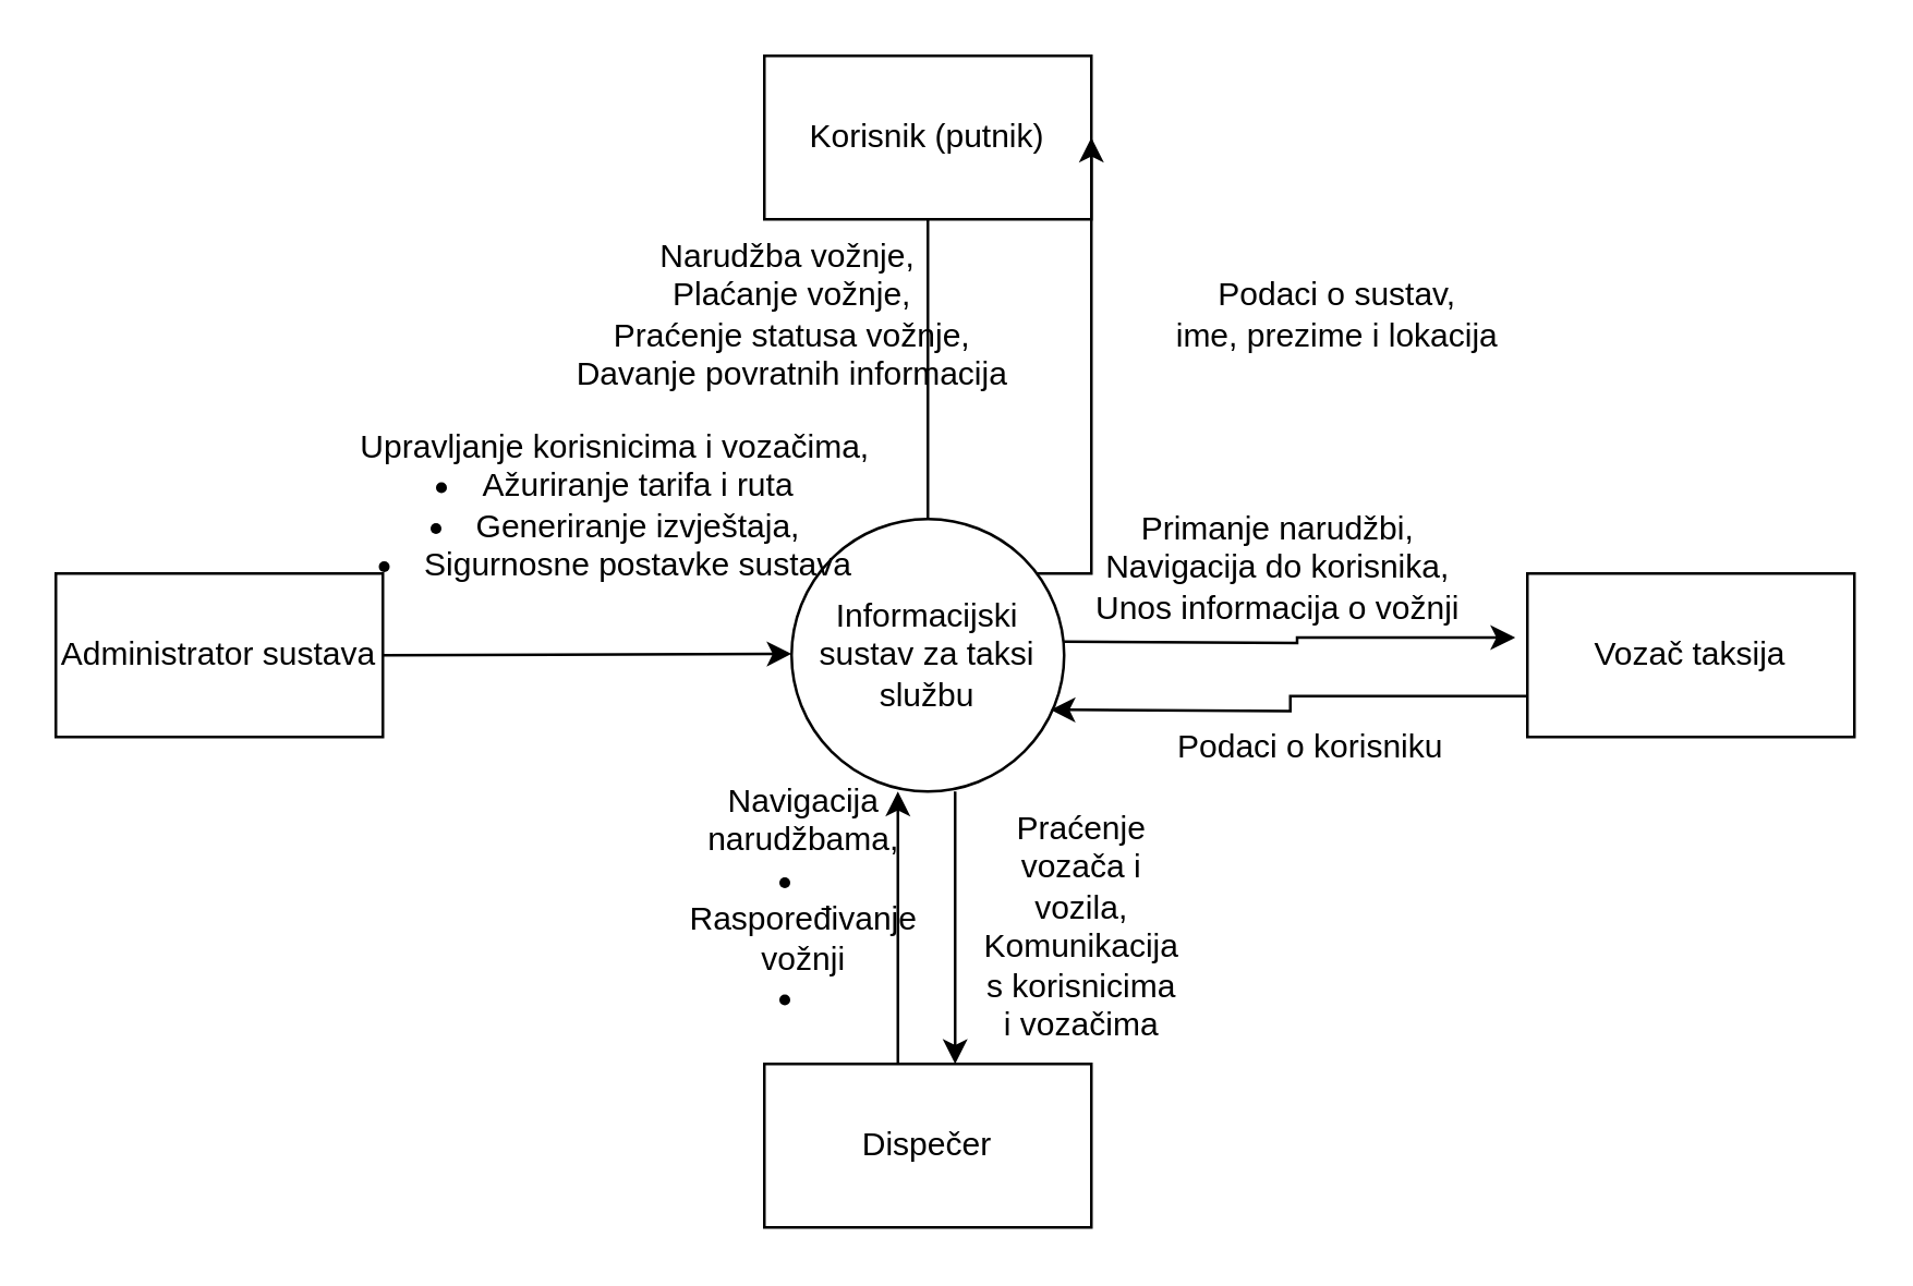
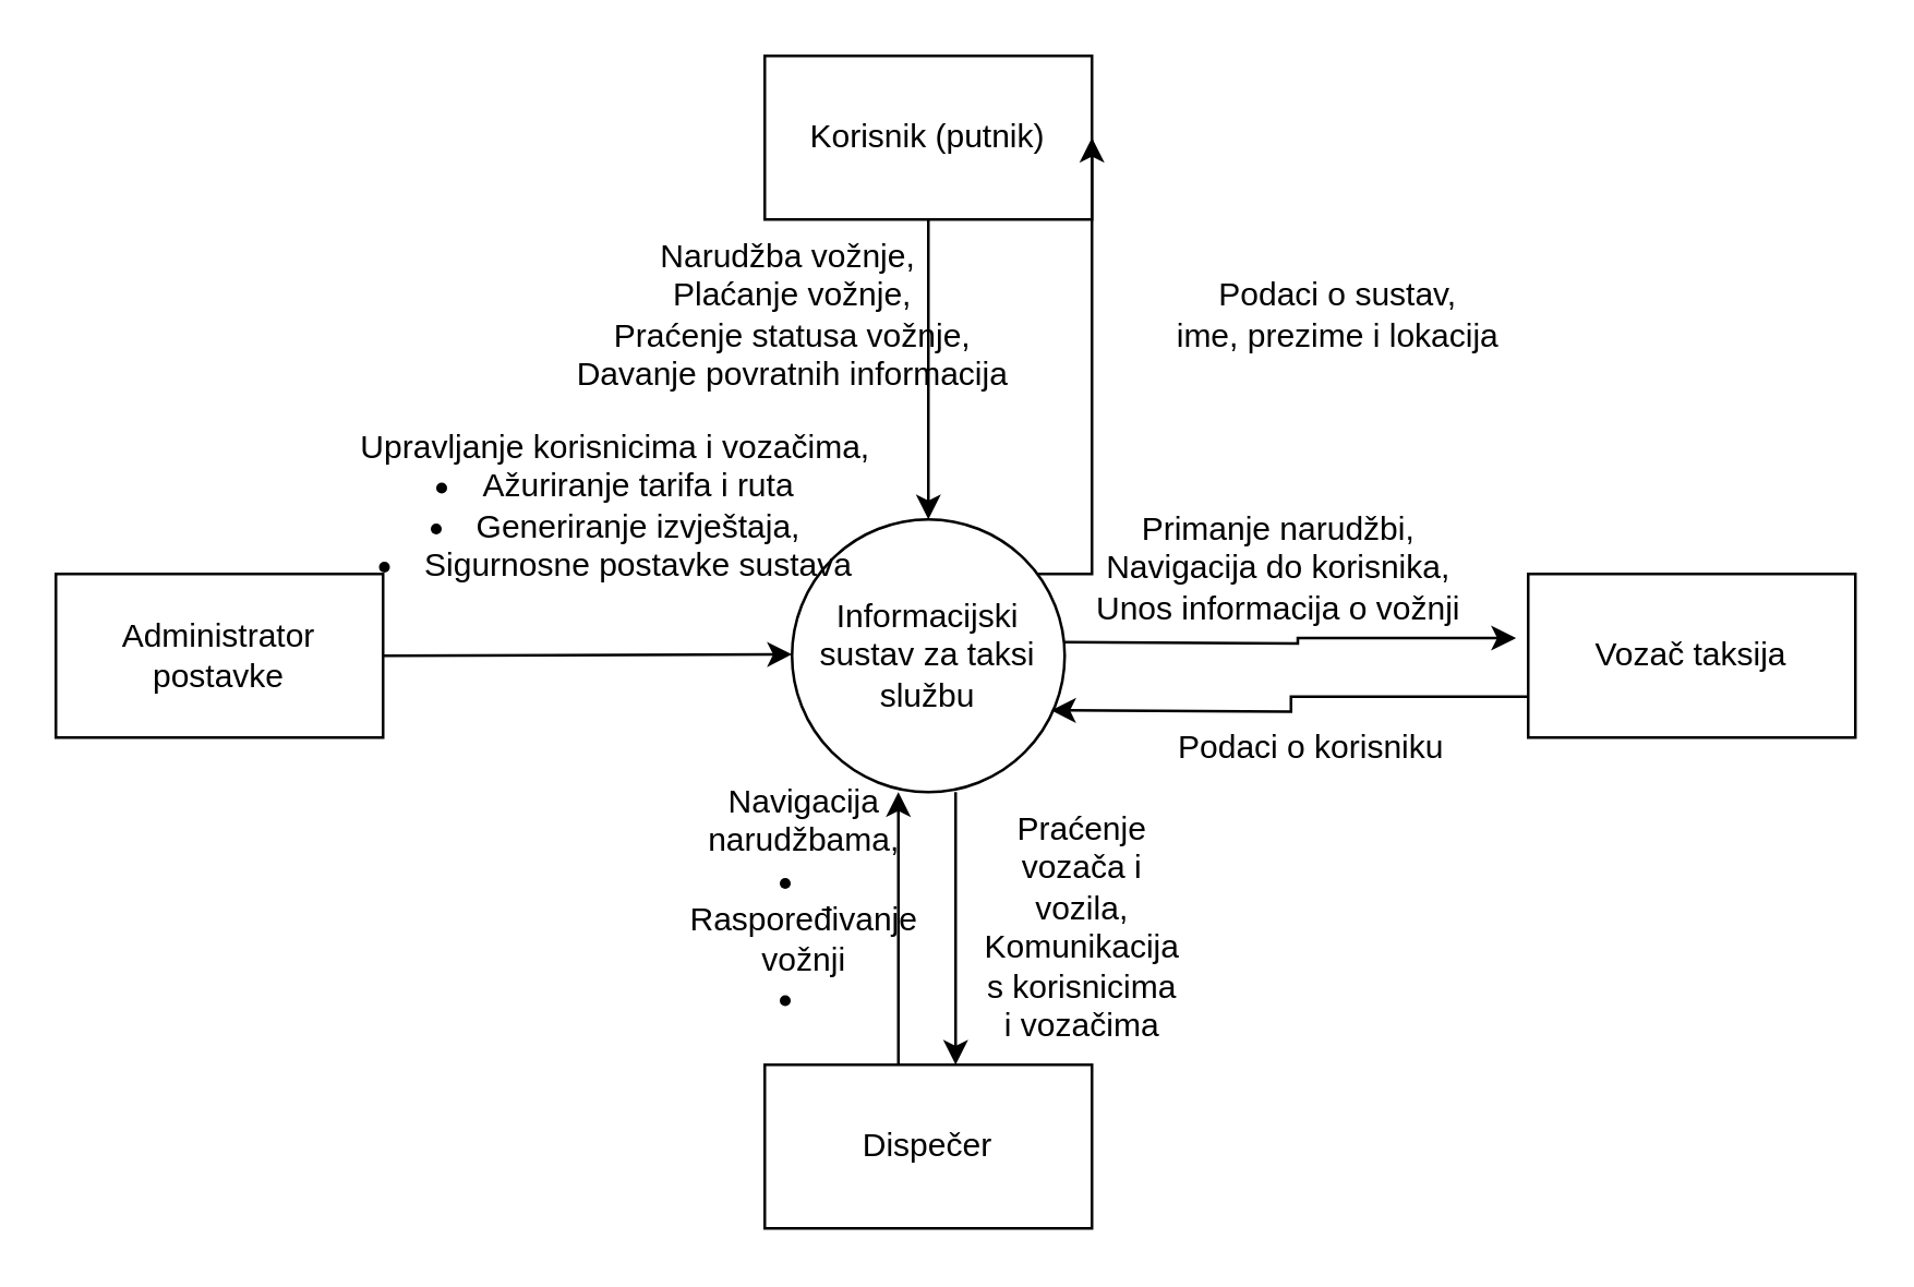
  <mxCell id="0" />
  <mxCell id="1" parent="0" />
  <mxCell id="2" value="Informacijski sustav za taksi službu" style="ellipse;whiteSpace=wrap;html=1;aspect=fixed;" parent="1" vertex="1"><mxGeometry x="290" y="190" width="100" height="100" as="geometry" /></mxCell>
- <mxCell id="3" value="" style="edgeStyle=orthogonalEdgeStyle;rounded=0;orthogonalLoop=1;jettySize=auto;html=1;endArrow=none;" parent="1" source="4" target="2" edge="1"><mxGeometry relative="1" as="geometry" /></mxCell>
+ <mxCell id="3" value="" style="edgeStyle=orthogonalEdgeStyle;rounded=0;orthogonalLoop=1;jettySize=auto;html=1;" parent="1" source="4" target="2" edge="1"><mxGeometry relative="1" as="geometry" /></mxCell>
  <mxCell id="4" value="Korisnik (putnik)" style="rounded=0;whiteSpace=wrap;html=1;" parent="1" vertex="1"><mxGeometry x="280" y="20" width="120" height="60" as="geometry" /></mxCell>
  <mxCell id="5" value="Narudžba vožnje,&amp;nbsp;&lt;div&gt;Plaćanje vožnje,&lt;/div&gt;&lt;div&gt;Praćenje statusa vožnje,&lt;/div&gt;&lt;div&gt;Davanje povratnih informacija&lt;/div&gt;" style="text;html=1;align=center;verticalAlign=middle;resizable=0;points=[];autosize=1;strokeColor=none;fillColor=none;" parent="1" vertex="1"><mxGeometry x="200" y="80" width="180" height="70" as="geometry" /></mxCell>
  <mxCell id="6" value="" style="edgeStyle=orthogonalEdgeStyle;rounded=0;orthogonalLoop=1;jettySize=auto;html=1;entryX=1;entryY=0.5;entryDx=0;entryDy=0;" parent="1" target="4" edge="1"><mxGeometry relative="1" as="geometry"><mxPoint x="380" y="210" as="sourcePoint" /><mxPoint x="394" y="30" as="targetPoint" /><Array as="points"><mxPoint x="400" y="210" /></Array></mxGeometry></mxCell>
  <mxCell id="7" value="Podaci o sustav,&lt;br&gt;ime, prezime i lokacija" style="text;html=1;align=center;verticalAlign=middle;resizable=0;points=[];autosize=1;strokeColor=none;fillColor=none;" parent="1" vertex="1"><mxGeometry x="420" y="95" width="140" height="40" as="geometry" /></mxCell>
- <mxCell id="8" value="Administrator sustava" style="rounded=0;whiteSpace=wrap;html=1;" parent="1" vertex="1"><mxGeometry x="20" y="210" width="120" height="60" as="geometry" /></mxCell>
+ <mxCell id="8" value="Administrator postavke" style="rounded=0;whiteSpace=wrap;html=1;" parent="1" vertex="1"><mxGeometry x="20" y="210" width="120" height="60" as="geometry" /></mxCell>
  <mxCell id="9" value="" style="edgeStyle=orthogonalEdgeStyle;rounded=0;orthogonalLoop=1;jettySize=auto;html=1;exitX=1;exitY=0.5;exitDx=0;exitDy=0;" parent="1" edge="1" source="8"><mxGeometry relative="1" as="geometry"><mxPoint x="190" y="240" as="sourcePoint" /><mxPoint x="290" y="239.5" as="targetPoint" /></mxGeometry></mxCell>
  <mxCell id="10" value="Upravljanje korisnicima i vozačima,&lt;div&gt;&lt;li&gt;Ažuriranje tarifa i ruta&lt;/li&gt;&lt;li&gt;Generiranje izvještaja,&lt;/li&gt;&lt;li&gt;Sigurnosne postavke sustava&lt;/li&gt;&lt;/div&gt;" style="text;html=1;align=center;verticalAlign=middle;resizable=0;points=[];autosize=1;strokeColor=none;fillColor=none;" parent="1" vertex="1"><mxGeometry x="120" y="150" width="210" height="70" as="geometry" /></mxCell>
  <mxCell id="11" value="Dispečer" style="rounded=0;whiteSpace=wrap;html=1;" parent="1" vertex="1"><mxGeometry x="280" y="390" width="120" height="60" as="geometry" /></mxCell>
  <mxCell id="12" value="" style="edgeStyle=orthogonalEdgeStyle;rounded=0;orthogonalLoop=1;jettySize=auto;html=1;" parent="1" edge="1"><mxGeometry relative="1" as="geometry"><mxPoint x="350" y="290" as="sourcePoint" /><mxPoint x="350" y="390" as="targetPoint" /></mxGeometry></mxCell>
  <mxCell id="13" value="" style="edgeStyle=orthogonalEdgeStyle;rounded=0;orthogonalLoop=1;jettySize=auto;html=1;" parent="1" edge="1"><mxGeometry relative="1" as="geometry"><mxPoint x="329" y="390" as="sourcePoint" /><mxPoint x="329" y="290" as="targetPoint" /></mxGeometry></mxCell>
  <mxCell id="14" value="&lt;div style=&quot;text-align: center;&quot;&gt;Navigacija narudžbama,&lt;/div&gt;&lt;div style=&quot;text-align: center;&quot;&gt;&lt;li&gt;Raspoređivanje vožnji&lt;/li&gt;&lt;li&gt;&lt;/li&gt;&lt;/div&gt;" style="text;whiteSpace=wrap;html=1;" parent="1" vertex="1"><mxGeometry x="251" y="280" width="60" height="40" as="geometry" /></mxCell>
  <mxCell id="15" value="&lt;div style=&quot;text-align: center;&quot;&gt;Praćenje vozača i vozila,&lt;/div&gt;&lt;div style=&quot;text-align: center;&quot;&gt;Komunikacija s korisnicima i vozačima&lt;/div&gt;" style="text;whiteSpace=wrap;html=1;" parent="1" vertex="1"><mxGeometry x="359" y="290" width="60" height="70" as="geometry" /></mxCell>
  <mxCell id="16" value="Vozač taksija" style="rounded=0;whiteSpace=wrap;html=1;" parent="1" vertex="1"><mxGeometry x="560" y="210" width="120" height="60" as="geometry" /></mxCell>
  <mxCell id="17" value="" style="edgeStyle=orthogonalEdgeStyle;rounded=0;orthogonalLoop=1;jettySize=auto;html=1;exitX=1;exitY=0.5;exitDx=0;exitDy=0;entryX=-0.037;entryY=0.392;entryDx=0;entryDy=0;entryPerimeter=0;" parent="1" target="16" edge="1"><mxGeometry relative="1" as="geometry"><mxPoint x="390" y="235" as="sourcePoint" /><mxPoint x="540" y="235" as="targetPoint" /></mxGeometry></mxCell>
  <mxCell id="18" value="&lt;div style=&quot;text-align: center;&quot;&gt;Primanje narudžbi,&lt;/div&gt;&lt;div style=&quot;text-align: center;&quot;&gt;Navigacija do korisnika,&lt;/div&gt;&lt;div style=&quot;text-align: center;&quot;&gt;Unos informacija o vožnji&lt;/div&gt;" style="text;whiteSpace=wrap;html=1;" parent="1" vertex="1"><mxGeometry x="400" y="180" width="160" height="20" as="geometry" /></mxCell>
  <mxCell id="19" value="" style="edgeStyle=orthogonalEdgeStyle;rounded=0;orthogonalLoop=1;jettySize=auto;html=1;exitX=0;exitY=0.75;exitDx=0;exitDy=0;" parent="1" source="16" edge="1"><mxGeometry relative="1" as="geometry"><mxPoint x="540" y="260" as="sourcePoint" /><mxPoint x="385" y="260" as="targetPoint" /></mxGeometry></mxCell>
  <mxCell id="20" value="&lt;div style=&quot;text-align: center;&quot;&gt;&lt;span style=&quot;text-wrap: nowrap;&quot;&gt;Podaci o korisniku&lt;/span&gt;&lt;br&gt;&lt;/div&gt;" style="text;whiteSpace=wrap;html=1;" parent="1" vertex="1"><mxGeometry x="430" y="260" width="100" height="20" as="geometry" /></mxCell>
